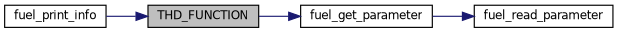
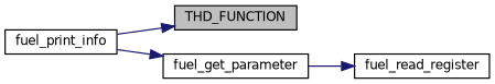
  digraph {
    rankdir=LR
    node [color=black fillcolor=white fontname=Helvetica fontsize=10 shape=record style=filled]
    edge [color=midnightblue fontname=Helvetica fontsize=10 labelfontname=Helvetica labelfontsize=10 style=solid]
    n1 [fillcolor=grey75 fontcolor=black height=0.2 label=THD_FUNCTION width=0.4]
    n2 [height=0.2 label=fuel_get_parameter width=0.4]
-   n3 [height=0.2 label=fuel_read_parameter width=0.4]
+   n3 [height=0.2 label=fuel_read_register width=0.4]
    n4 [height=0.2 label=fuel_print_info width=0.4]
-   n1 -> n2
+   n4 -> n2
    n2 -> n3
    n4 -> n1
  }
